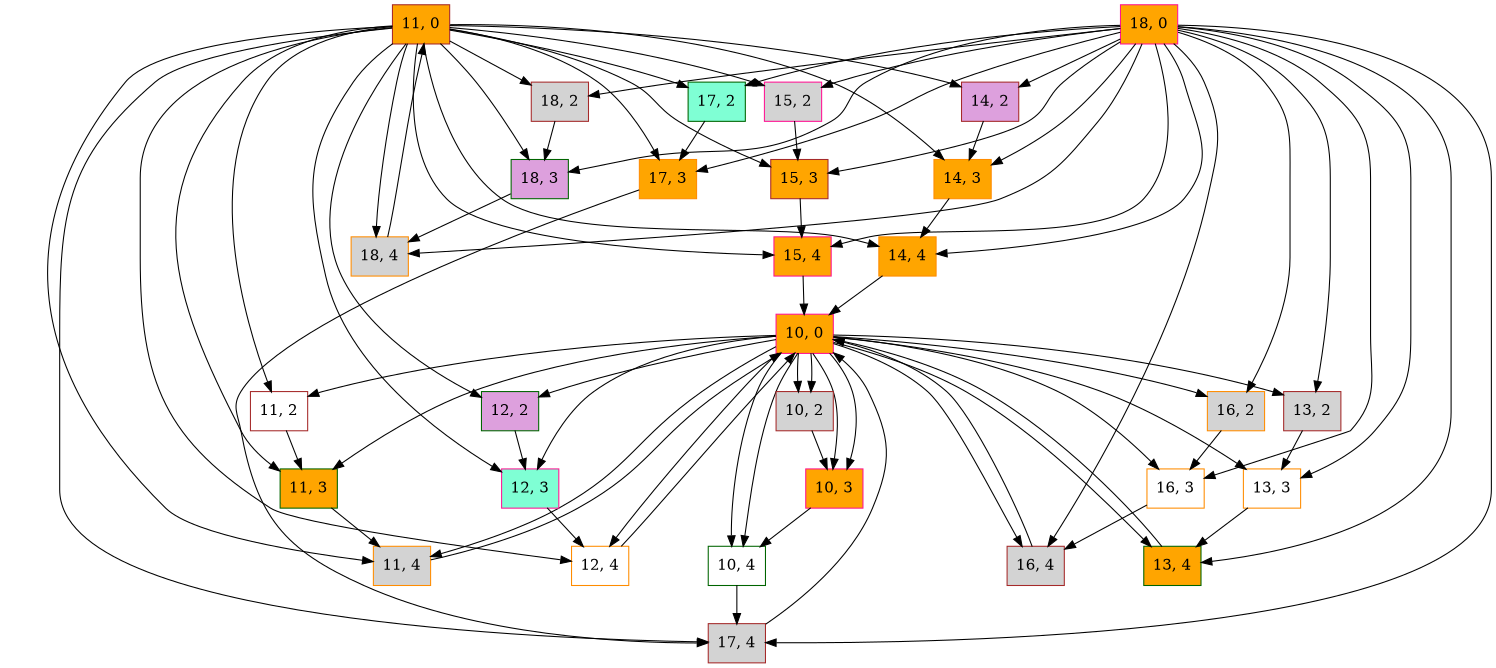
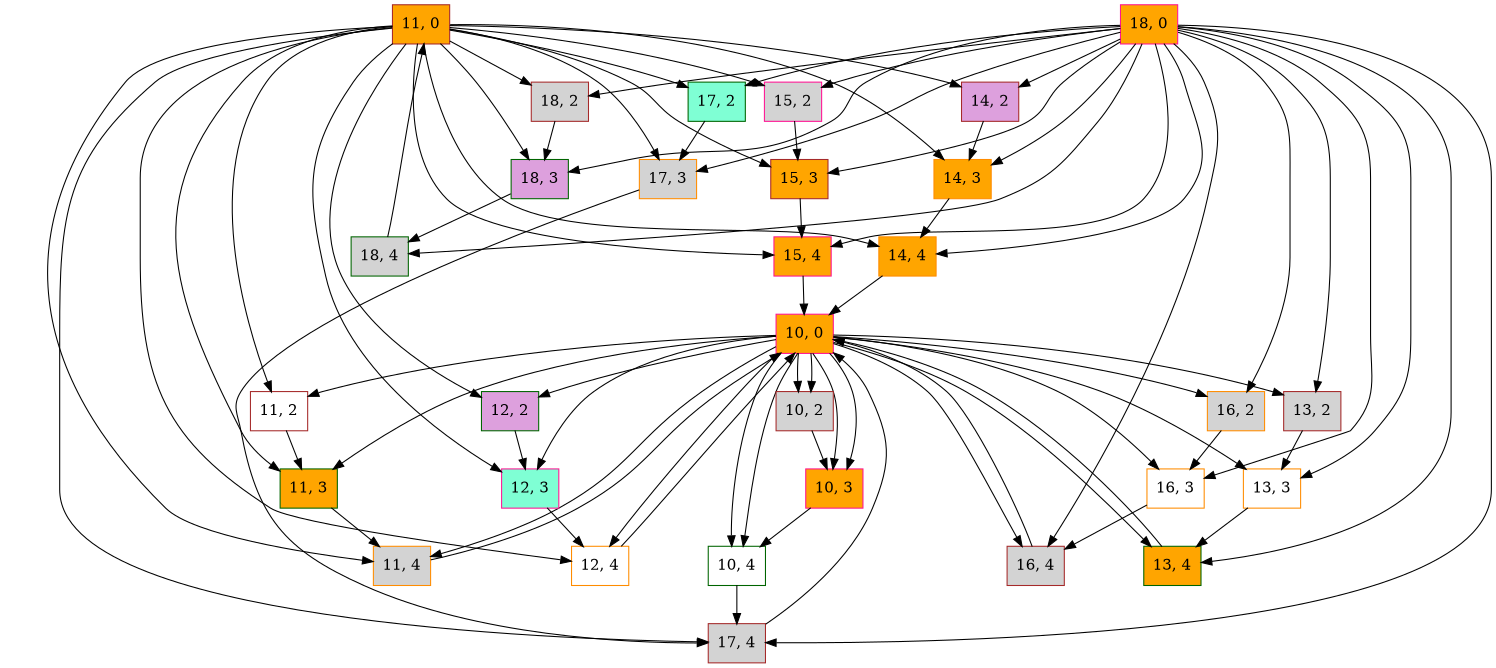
  digraph {
    node [color=brown fillcolor=orange shape=record style=filled]
    n1 [color=deeppink label="{10, 0}"]
    n2 [color=darkorange fillcolor=white label="{12, 4}"]
    n3 [color=darkorange fillcolor=lightgrey label="{11, 4}"]
    n4 [color=darkgreen fillcolor=white label="{10, 4}"]
    n5 [fillcolor=lightgrey label="{16, 4}"]
    n6 [color=darkgreen label="{13, 4}"]
    n7 [color=deeppink fillcolor=aquamarine label="{12, 3}"]
    n8 [color=darkgreen label="{11, 3}"]
    n9 [color=deeppink label="{10, 3}"]
    n10 [color=darkorange fillcolor=white label="{16, 3}"]
    n11 [color=darkorange fillcolor=white label="{13, 3}"]
    n12 [color=darkgreen fillcolor=plum label="{12, 2}"]
    n13 [fillcolor=white label="{11, 2}"]
    n14 [fillcolor=lightgrey label="{10, 2}"]
    n15 [color=darkorange fillcolor=lightgrey label="{16, 2}"]
    n16 [fillcolor=lightgrey label="{13, 2}"]
    n17 [fillcolor=lightgrey label="{17, 4}"]
    n18 [color=deeppink label="{18, 0}"]
-   n19 [color=darkorange fillcolor=lightgrey label="{18, 4}"]
+   n19 [color=darkgreen fillcolor=lightgrey label="{18, 4}"]
    n20 [color=darkgreen fillcolor=plum label="{18, 3}"]
-   n21 [color=darkorange label="{17, 3}"]
+   n21 [color=darkorange fillcolor=lightgrey label="{17, 3}"]
    n22 [fillcolor=lightgrey label="{18, 2}"]
    n23 [color=darkgreen fillcolor=aquamarine label="{17, 2}"]
    n24 [color=deeppink label="{15, 4}"]
    n25 [color=darkorange label="{14, 4}"]
    n26 [label="{15, 3}"]
    n27 [color=darkorange label="{14, 3}"]
    n28 [color=deeppink fillcolor=lightgrey label="{15, 2}"]
    n29 [fillcolor=plum label="{14, 2}"]
    n30 [label="{11, 0}"]
    n1 -> n2
    n1 -> n3
    n1 -> n4
    n1 -> n4
    n1 -> n5
    n1 -> n6
    n1 -> n7
    n1 -> n8
    n1 -> n9
    n1 -> n9
    n1 -> n10
    n1 -> n11
    n1 -> n12
    n1 -> n13
    n1 -> n14
    n1 -> n14
    n1 -> n15
    n1 -> n16
    n2 -> n1
    n3 -> n1
    n4 -> n17
    n5 -> n1
    n6 -> n1
    n7 -> n2
    n8 -> n3
    n9 -> n4
    n10 -> n5
    n11 -> n6
    n12 -> n7
    n13 -> n8
    n14 -> n9
    n15 -> n10
    n16 -> n11
    n17 -> n1
    n18 -> n5
    n18 -> n6
    n18 -> n10
    n18 -> n11
    n18 -> n15
    n18 -> n16
    n18 -> n17
    n18 -> n19
    n18 -> n20
    n18 -> n21
    n18 -> n22
    n18 -> n23
    n18 -> n24
    n18 -> n25
    n18 -> n26
    n18 -> n27
    n18 -> n28
    n18 -> n29
    n19 -> n30
    n20 -> n19
    n21 -> n17
    n22 -> n20
    n23 -> n21
    n24 -> n1
    n25 -> n1
    n26 -> n24
    n27 -> n25
    n28 -> n26
    n29 -> n27
    n30 -> n2
    n30 -> n3
    n30 -> n7
    n30 -> n8
    n30 -> n12
    n30 -> n13
    n30 -> n17
-   n30 -> n19
    n30 -> n20
    n30 -> n21
    n30 -> n22
    n30 -> n23
    n30 -> n24
    n30 -> n25
    n30 -> n26
    n30 -> n27
    n30 -> n28
    n30 -> n29
  }
